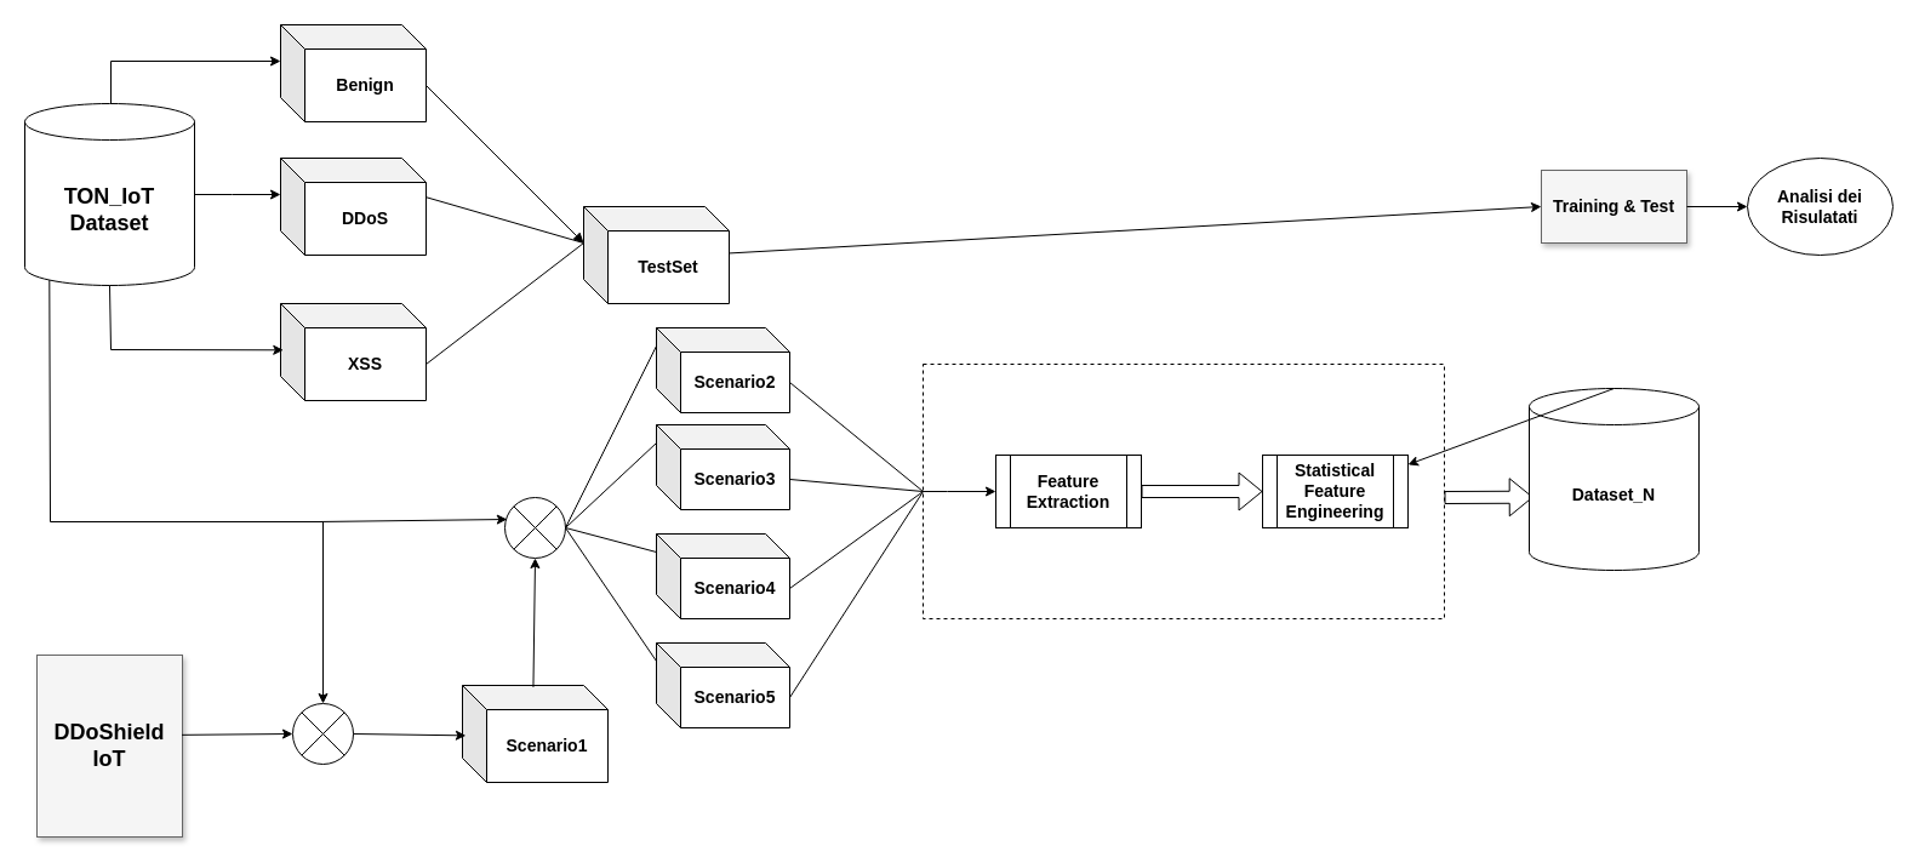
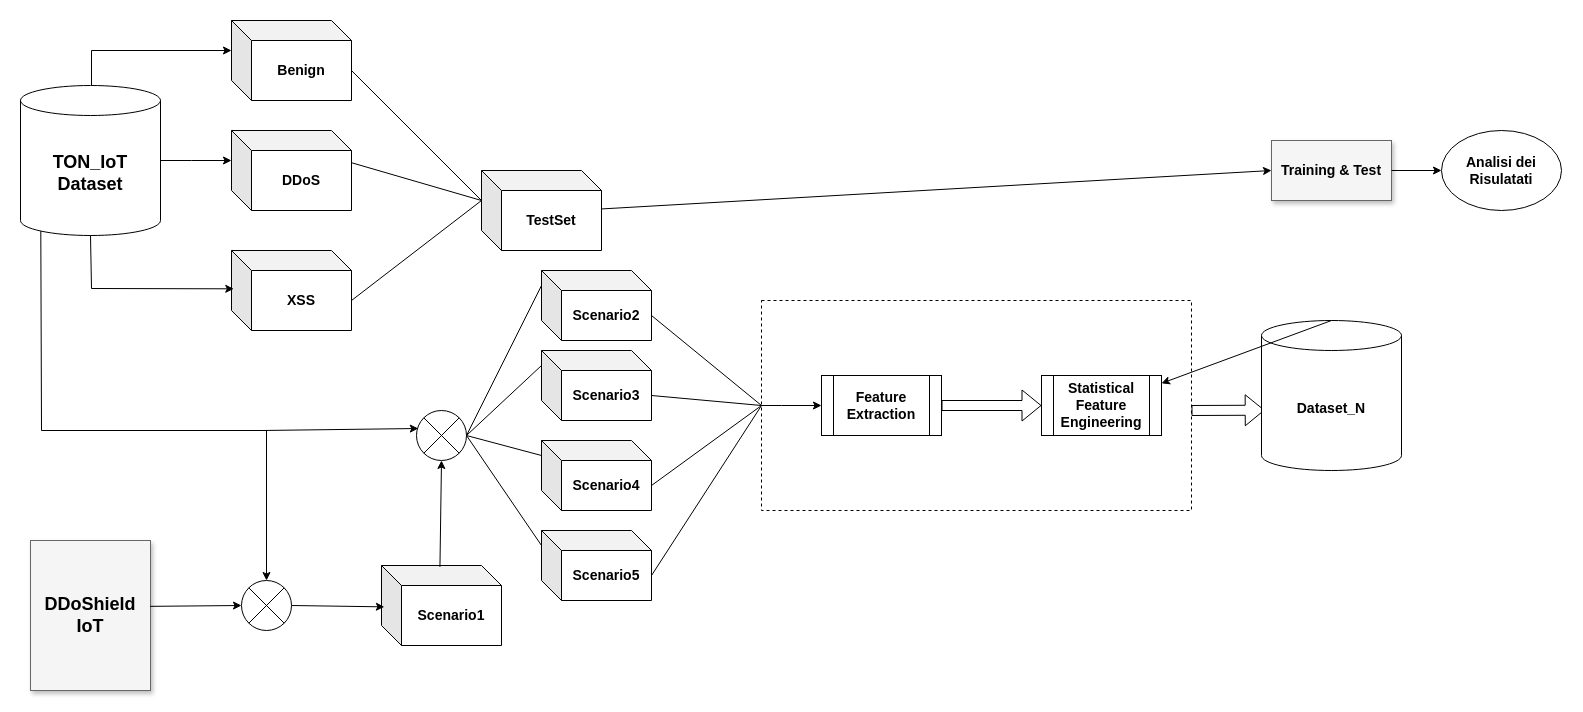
  <mxCell id="0" style=";html=1;" />
  <mxCell id="1" style=";html=1;" parent="0" />
  <mxCell id="2" value="Training &amp;amp; Test" style="whiteSpace=wrap;html=1;shadow=1;fontSize=14;fillColor=#f5f5f5;strokeColor=#666666;fontStyle=1" parent="1" vertex="1"><mxGeometry x="1271" y="140" width="120" height="60" as="geometry" /></mxCell>
  <mxCell id="3" value="" style="edgeStyle=orthogonalEdgeStyle;rounded=0;orthogonalLoop=1;jettySize=auto;html=1;" edge="1" parent="1" source="4" target="7"><mxGeometry relative="1" as="geometry"><Array as="points"><mxPoint x="191" y="160" /><mxPoint x="191" y="160" /></Array></mxGeometry></mxCell>
  <mxCell id="4" value="&lt;b&gt;&lt;font style=&quot;font-size: 18px;&quot;&gt;TON_IoT Dataset&lt;/font&gt;&lt;/b&gt;" style="shape=cylinder3;whiteSpace=wrap;html=1;boundedLbl=1;backgroundOutline=1;size=15;" vertex="1" parent="1"><mxGeometry x="20" y="85" width="140" height="150" as="geometry" /></mxCell>
  <mxCell id="5" value="&lt;b&gt;&lt;font style=&quot;font-size: 14px;&quot;&gt;Benign&lt;/font&gt;&lt;/b&gt;" style="shape=cube;whiteSpace=wrap;html=1;boundedLbl=1;backgroundOutline=1;darkOpacity=0.05;darkOpacity2=0.1;" vertex="1" parent="1"><mxGeometry x="231" y="20" width="120" height="80" as="geometry" /></mxCell>
  <mxCell id="6" value="&lt;font style=&quot;font-size: 14px;&quot;&gt;&lt;b&gt;XSS&lt;/b&gt;&lt;/font&gt;" style="shape=cube;whiteSpace=wrap;html=1;boundedLbl=1;backgroundOutline=1;darkOpacity=0.05;darkOpacity2=0.1;" vertex="1" parent="1"><mxGeometry x="231" y="250" width="120" height="80" as="geometry" /></mxCell>
  <mxCell id="7" value="&lt;font style=&quot;font-size: 14px;&quot;&gt;&lt;b&gt;DDoS&lt;/b&gt;&lt;/font&gt;" style="shape=cube;whiteSpace=wrap;html=1;boundedLbl=1;backgroundOutline=1;darkOpacity=0.05;darkOpacity2=0.1;" vertex="1" parent="1"><mxGeometry x="231" y="130" width="120" height="80" as="geometry" /></mxCell>
  <mxCell id="8" value="" style="endArrow=classic;html=1;rounded=0;entryX=0;entryY=0;entryDx=0;entryDy=30;entryPerimeter=0;" edge="1" parent="1" target="5"><mxGeometry width="50" height="50" relative="1" as="geometry"><mxPoint x="91" y="85" as="sourcePoint" /><mxPoint x="591" y="450" as="targetPoint" /><Array as="points"><mxPoint x="91" y="50" /></Array></mxGeometry></mxCell>
  <mxCell id="9" value="" style="endArrow=classic;html=1;rounded=0;exitX=0.5;exitY=1;exitDx=0;exitDy=0;exitPerimeter=0;entryX=0.019;entryY=0.479;entryDx=0;entryDy=0;entryPerimeter=0;" edge="1" parent="1" source="4" target="6"><mxGeometry width="50" height="50" relative="1" as="geometry"><mxPoint x="541" y="500" as="sourcePoint" /><mxPoint x="591" y="450" as="targetPoint" /><Array as="points"><mxPoint x="91" y="288" /></Array></mxGeometry></mxCell>
  <mxCell id="10" value="&lt;font style=&quot;font-size: 14px;&quot;&gt;&lt;b&gt;TestSet&lt;/b&gt;&lt;/font&gt;" style="shape=cube;whiteSpace=wrap;html=1;boundedLbl=1;backgroundOutline=1;darkOpacity=0.05;darkOpacity2=0.1;" vertex="1" parent="1"><mxGeometry x="481" y="170" width="120" height="80" as="geometry" /></mxCell>
  <mxCell id="11" value="" style="endArrow=none;html=1;rounded=0;entryX=0;entryY=0;entryDx=0;entryDy=30;entryPerimeter=0;exitX=0;exitY=0;exitDx=120;exitDy=50;exitPerimeter=0;" edge="1" parent="1" source="6" target="10"><mxGeometry width="50" height="50" relative="1" as="geometry"><mxPoint x="541" y="500" as="sourcePoint" /><mxPoint x="591" y="450" as="targetPoint" /></mxGeometry></mxCell>
- <mxCell id="12" value="" style="endArrow=block;html=1;rounded=0;entryX=0;entryY=0;entryDx=0;entryDy=30;entryPerimeter=0;exitX=0;exitY=0;exitDx=120;exitDy=50;exitPerimeter=0;" edge="1" parent="1" source="5" target="10"><mxGeometry width="50" height="50" relative="1" as="geometry"><mxPoint x="541" y="500" as="sourcePoint" /><mxPoint x="591" y="450" as="targetPoint" /></mxGeometry></mxCell>
+ <mxCell id="12" value="" style="endArrow=none;html=1;rounded=0;entryX=0;entryY=0;entryDx=0;entryDy=30;entryPerimeter=0;exitX=0;exitY=0;exitDx=120;exitDy=50;exitPerimeter=0;" edge="1" parent="1" source="5" target="10"><mxGeometry width="50" height="50" relative="1" as="geometry"><mxPoint x="541" y="500" as="sourcePoint" /><mxPoint x="591" y="450" as="targetPoint" /></mxGeometry></mxCell>
  <mxCell id="13" value="" style="endArrow=none;html=1;rounded=0;entryX=0;entryY=0;entryDx=0;entryDy=30;entryPerimeter=0;exitX=1.003;exitY=0.404;exitDx=0;exitDy=0;exitPerimeter=0;" edge="1" parent="1" source="7" target="10"><mxGeometry width="50" height="50" relative="1" as="geometry"><mxPoint x="541" y="500" as="sourcePoint" /><mxPoint x="591" y="450" as="targetPoint" /></mxGeometry></mxCell>
  <mxCell id="14" value="&lt;b&gt;DDoShield&lt;/b&gt;&lt;div&gt;&lt;b&gt;IoT&lt;/b&gt;&lt;/div&gt;" style="whiteSpace=wrap;html=1;shadow=1;fontSize=18;fillColor=#f5f5f5;strokeColor=#666666;" vertex="1" parent="1"><mxGeometry x="30" y="540" width="120" height="150" as="geometry" /></mxCell>
  <mxCell id="15" value="" style="shape=sumEllipse;perimeter=ellipsePerimeter;whiteSpace=wrap;html=1;backgroundOutline=1;" vertex="1" parent="1"><mxGeometry x="241" y="580" width="50" height="50" as="geometry" /></mxCell>
  <mxCell id="16" value="" style="endArrow=classic;html=1;rounded=0;entryX=0;entryY=0.5;entryDx=0;entryDy=0;exitX=0.996;exitY=0.439;exitDx=0;exitDy=0;exitPerimeter=0;" edge="1" parent="1" source="14" target="15"><mxGeometry width="50" height="50" relative="1" as="geometry"><mxPoint x="511" y="470" as="sourcePoint" /><mxPoint x="561" y="420" as="targetPoint" /></mxGeometry></mxCell>
  <mxCell id="17" value="" style="endArrow=classic;html=1;rounded=0;exitX=0.145;exitY=1;exitDx=0;exitDy=-4.35;exitPerimeter=0;entryX=0.5;entryY=0;entryDx=0;entryDy=0;horizontal=1;" edge="1" parent="1" source="4" target="15"><mxGeometry width="50" height="50" relative="1" as="geometry"><mxPoint x="511" y="470" as="sourcePoint" /><mxPoint x="561" y="420" as="targetPoint" /><Array as="points"><mxPoint x="41" y="430" /><mxPoint x="266" y="430" /></Array></mxGeometry></mxCell>
  <mxCell id="18" value="&lt;font style=&quot;font-size: 14px;&quot;&gt;&lt;b&gt;Scenario1&lt;/b&gt;&lt;/font&gt;" style="shape=cube;whiteSpace=wrap;html=1;boundedLbl=1;backgroundOutline=1;darkOpacity=0.05;darkOpacity2=0.1;" vertex="1" parent="1"><mxGeometry x="381" y="565" width="120" height="80" as="geometry" /></mxCell>
  <mxCell id="19" value="" style="endArrow=classic;html=1;rounded=0;entryX=0.024;entryY=0.517;entryDx=0;entryDy=0;entryPerimeter=0;exitX=1;exitY=0.5;exitDx=0;exitDy=0;" edge="1" parent="1" source="15" target="18"><mxGeometry width="50" height="50" relative="1" as="geometry"><mxPoint x="511" y="470" as="sourcePoint" /><mxPoint x="561" y="420" as="targetPoint" /></mxGeometry></mxCell>
  <mxCell id="20" value="" style="shape=sumEllipse;perimeter=ellipsePerimeter;whiteSpace=wrap;html=1;backgroundOutline=1;" vertex="1" parent="1"><mxGeometry x="416" y="410" width="50" height="50" as="geometry" /></mxCell>
  <mxCell id="21" value="" style="endArrow=classic;html=1;rounded=0;entryX=0.5;entryY=1;entryDx=0;entryDy=0;exitX=0.487;exitY=0.017;exitDx=0;exitDy=0;exitPerimeter=0;" edge="1" parent="1" source="18" target="20"><mxGeometry width="50" height="50" relative="1" as="geometry"><mxPoint x="511" y="470" as="sourcePoint" /><mxPoint x="561" y="420" as="targetPoint" /></mxGeometry></mxCell>
  <mxCell id="22" value="" style="endArrow=classic;html=1;rounded=0;entryX=0.036;entryY=0.36;entryDx=0;entryDy=0;entryPerimeter=0;" edge="1" parent="1" target="20"><mxGeometry width="50" height="50" relative="1" as="geometry"><mxPoint x="261" y="430" as="sourcePoint" /><mxPoint x="401" y="400" as="targetPoint" /></mxGeometry></mxCell>
  <mxCell id="23" value="" style="endArrow=none;html=1;rounded=0;exitX=1;exitY=0.5;exitDx=0;exitDy=0;entryX=0;entryY=0;entryDx=0;entryDy=15;entryPerimeter=0;" edge="1" parent="1" source="20" target="24"><mxGeometry width="50" height="50" relative="1" as="geometry"><mxPoint x="511" y="460" as="sourcePoint" /><mxPoint x="531" y="390" as="targetPoint" /></mxGeometry></mxCell>
  <mxCell id="24" value="&lt;b&gt;&lt;font style=&quot;font-size: 14px;&quot;&gt;Scenario2&lt;/font&gt;&lt;/b&gt;" style="shape=cube;whiteSpace=wrap;html=1;boundedLbl=1;backgroundOutline=1;darkOpacity=0.05;darkOpacity2=0.1;" vertex="1" parent="1"><mxGeometry x="541" y="270" width="110" height="70" as="geometry" /></mxCell>
  <mxCell id="25" value="Scenario3" style="shape=cube;whiteSpace=wrap;html=1;boundedLbl=1;backgroundOutline=1;darkOpacity=0.05;darkOpacity2=0.1;fontStyle=1;fontSize=14;" vertex="1" parent="1"><mxGeometry x="541" y="350" width="110" height="70" as="geometry" /></mxCell>
  <mxCell id="26" value="Scenario4" style="shape=cube;whiteSpace=wrap;html=1;boundedLbl=1;backgroundOutline=1;darkOpacity=0.05;darkOpacity2=0.1;fontStyle=1;fontSize=14;" vertex="1" parent="1"><mxGeometry x="541" y="440" width="110" height="70" as="geometry" /></mxCell>
  <mxCell id="27" value="Scenario5" style="shape=cube;whiteSpace=wrap;html=1;boundedLbl=1;backgroundOutline=1;darkOpacity=0.05;darkOpacity2=0.1;fontStyle=1;fontSize=14;" vertex="1" parent="1"><mxGeometry x="541" y="530" width="110" height="70" as="geometry" /></mxCell>
  <mxCell id="28" value="" style="endArrow=none;html=1;rounded=0;entryX=0;entryY=0;entryDx=0;entryDy=15;entryPerimeter=0;exitX=1;exitY=0.5;exitDx=0;exitDy=0;" edge="1" parent="1" source="20" target="25"><mxGeometry width="50" height="50" relative="1" as="geometry"><mxPoint x="511" y="460" as="sourcePoint" /><mxPoint x="561" y="410" as="targetPoint" /></mxGeometry></mxCell>
  <mxCell id="29" value="" style="endArrow=none;html=1;rounded=0;exitX=1;exitY=0.5;exitDx=0;exitDy=0;entryX=0;entryY=0;entryDx=0;entryDy=15;entryPerimeter=0;" edge="1" parent="1" source="20" target="26"><mxGeometry width="50" height="50" relative="1" as="geometry"><mxPoint x="511" y="460" as="sourcePoint" /><mxPoint x="561" y="410" as="targetPoint" /></mxGeometry></mxCell>
  <mxCell id="30" value="" style="endArrow=none;html=1;rounded=0;exitX=1;exitY=0.5;exitDx=0;exitDy=0;entryX=0;entryY=0;entryDx=0;entryDy=15;entryPerimeter=0;" edge="1" parent="1" source="20" target="27"><mxGeometry width="50" height="50" relative="1" as="geometry"><mxPoint x="511" y="460" as="sourcePoint" /><mxPoint x="561" y="410" as="targetPoint" /></mxGeometry></mxCell>
  <mxCell id="31" value="" style="group" vertex="1" connectable="0" parent="1"><mxGeometry x="761" y="300" width="650" height="270" as="geometry" /></mxCell>
  <mxCell id="32" value="" style="rounded=0;whiteSpace=wrap;html=1;dashed=1;fillColor=none;" vertex="1" parent="31"><mxGeometry width="430" height="210" as="geometry" /></mxCell>
  <mxCell id="33" value="Feature Extraction" style="shape=process;whiteSpace=wrap;html=1;backgroundOutline=1;fontStyle=1;fontSize=14;" vertex="1" parent="31"><mxGeometry x="60" y="75" width="120" height="60" as="geometry" /></mxCell>
  <mxCell id="34" value="Statistical Feature Engineering" style="shape=process;whiteSpace=wrap;html=1;backgroundOutline=1;fontStyle=1;fontSize=14;" vertex="1" parent="31"><mxGeometry x="280" y="75" width="120" height="60" as="geometry" /></mxCell>
  <mxCell id="35" value="" style="shape=flexArrow;endArrow=classic;html=1;rounded=0;entryX=0;entryY=0.5;entryDx=0;entryDy=0;exitX=1;exitY=0.5;exitDx=0;exitDy=0;" edge="1" parent="31" source="33" target="34"><mxGeometry width="50" height="50" relative="1" as="geometry"><mxPoint x="-30" y="180" as="sourcePoint" /><mxPoint x="20" y="130" as="targetPoint" /></mxGeometry></mxCell>
  <mxCell id="36" value="" style="endArrow=classic;html=1;rounded=0;entryX=0;entryY=0.5;entryDx=0;entryDy=0;exitX=0;exitY=0.5;exitDx=0;exitDy=0;" edge="1" parent="31" source="32" target="33"><mxGeometry width="50" height="50" relative="1" as="geometry"><mxPoint x="-30" y="180" as="sourcePoint" /><mxPoint x="20" y="130" as="targetPoint" /><Array as="points"><mxPoint x="20" y="105" /></Array></mxGeometry></mxCell>
  <mxCell id="37" value="" style="shape=flexArrow;endArrow=classic;html=1;rounded=0;entryX=0.023;entryY=0.598;entryDx=0;entryDy=0;entryPerimeter=0;" edge="1" parent="31" target="38"><mxGeometry width="50" height="50" relative="1" as="geometry"><mxPoint x="430" y="110" as="sourcePoint" /><mxPoint x="510" y="110" as="targetPoint" /></mxGeometry></mxCell>
  <mxCell id="38" value="Dataset_N" style="shape=cylinder3;whiteSpace=wrap;html=1;boundedLbl=1;backgroundOutline=1;size=15;fontStyle=1;fontSize=14;" vertex="1" parent="31"><mxGeometry x="500" y="20" width="140" height="150" as="geometry" /></mxCell>
  <mxCell id="39" value="" style="endArrow=none;html=1;rounded=0;exitX=0;exitY=0;exitDx=110;exitDy=45;exitPerimeter=0;entryX=0;entryY=0.5;entryDx=0;entryDy=0;" edge="1" parent="1" source="27" target="32"><mxGeometry width="50" height="50" relative="1" as="geometry"><mxPoint x="731" y="460" as="sourcePoint" /><mxPoint x="781" y="410" as="targetPoint" /></mxGeometry></mxCell>
  <mxCell id="40" value="" style="endArrow=none;html=1;rounded=0;exitX=0;exitY=0;exitDx=110;exitDy=45;exitPerimeter=0;entryX=0;entryY=0.5;entryDx=0;entryDy=0;" edge="1" parent="1" source="26" target="32"><mxGeometry width="50" height="50" relative="1" as="geometry"><mxPoint x="731" y="460" as="sourcePoint" /><mxPoint x="781" y="410" as="targetPoint" /></mxGeometry></mxCell>
  <mxCell id="41" value="" style="endArrow=none;html=1;rounded=0;exitX=0;exitY=0;exitDx=110;exitDy=45;exitPerimeter=0;entryX=0;entryY=0.5;entryDx=0;entryDy=0;" edge="1" parent="1" source="25" target="32"><mxGeometry width="50" height="50" relative="1" as="geometry"><mxPoint x="641" y="465" as="sourcePoint" /><mxPoint x="771" y="425" as="targetPoint" /></mxGeometry></mxCell>
  <mxCell id="42" value="" style="endArrow=none;html=1;rounded=0;exitX=0;exitY=0;exitDx=110;exitDy=45;exitPerimeter=0;entryX=0;entryY=0.5;entryDx=0;entryDy=0;" edge="1" parent="1" source="24" target="32"><mxGeometry width="50" height="50" relative="1" as="geometry"><mxPoint x="651" y="475" as="sourcePoint" /><mxPoint x="781" y="435" as="targetPoint" /></mxGeometry></mxCell>
  <mxCell id="43" value="" style="endArrow=classic;html=1;rounded=0;exitX=0.5;exitY=0;exitDx=0;exitDy=0;exitPerimeter=0;" edge="1" parent="1" source="38" target="34"><mxGeometry width="50" height="50" relative="1" as="geometry"><mxPoint x="731" y="360" as="sourcePoint" /><mxPoint x="781" y="310" as="targetPoint" /></mxGeometry></mxCell>
  <mxCell id="44" value="" style="endArrow=classic;html=1;rounded=0;exitX=0.996;exitY=0.481;exitDx=0;exitDy=0;exitPerimeter=0;entryX=0;entryY=0.5;entryDx=0;entryDy=0;" edge="1" parent="1" source="10" target="2"><mxGeometry width="50" height="50" relative="1" as="geometry"><mxPoint x="731" y="360" as="sourcePoint" /><mxPoint x="781" y="310" as="targetPoint" /></mxGeometry></mxCell>
  <mxCell id="45" value="Analisi dei Risulatati" style="ellipse;whiteSpace=wrap;html=1;fontStyle=1;fontSize=14;" vertex="1" parent="1"><mxGeometry x="1441" y="130" width="120" height="80" as="geometry" /></mxCell>
  <mxCell id="46" value="" style="endArrow=classic;html=1;rounded=0;entryX=0;entryY=0.5;entryDx=0;entryDy=0;exitX=1;exitY=0.5;exitDx=0;exitDy=0;" edge="1" parent="1" source="2" target="45"><mxGeometry width="50" height="50" relative="1" as="geometry"><mxPoint x="731" y="360" as="sourcePoint" /><mxPoint x="781" y="310" as="targetPoint" /></mxGeometry></mxCell>
